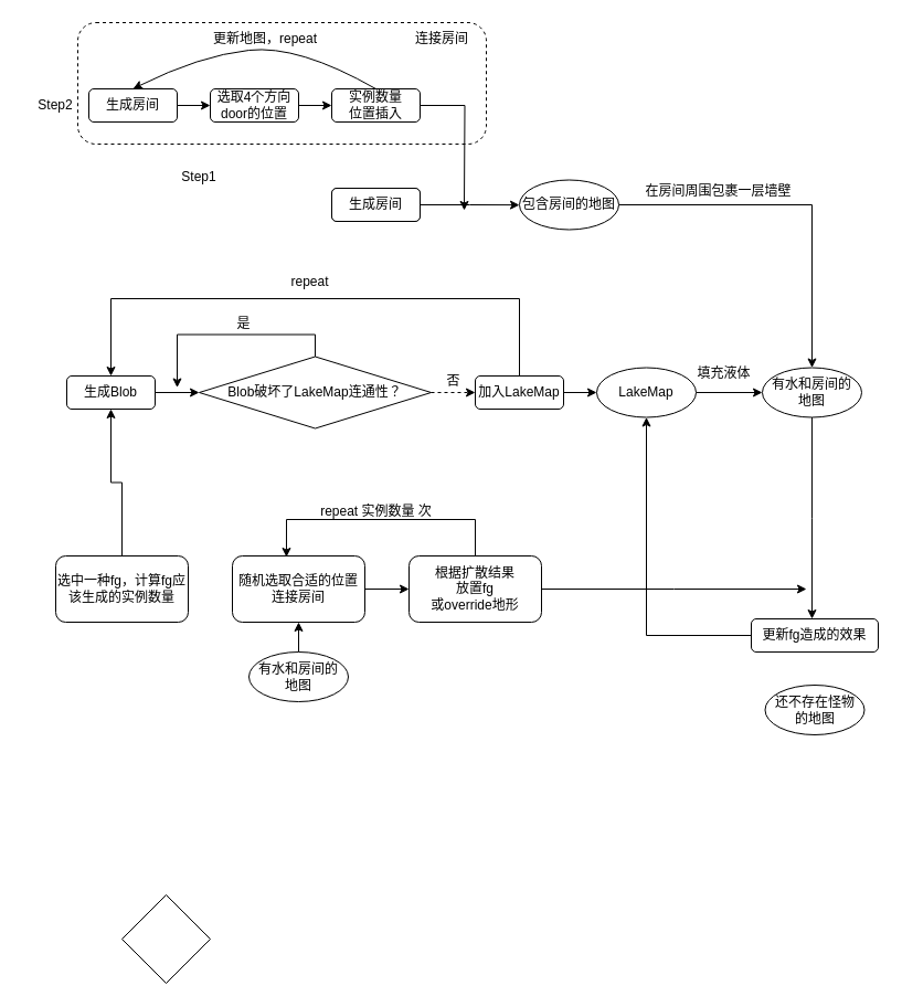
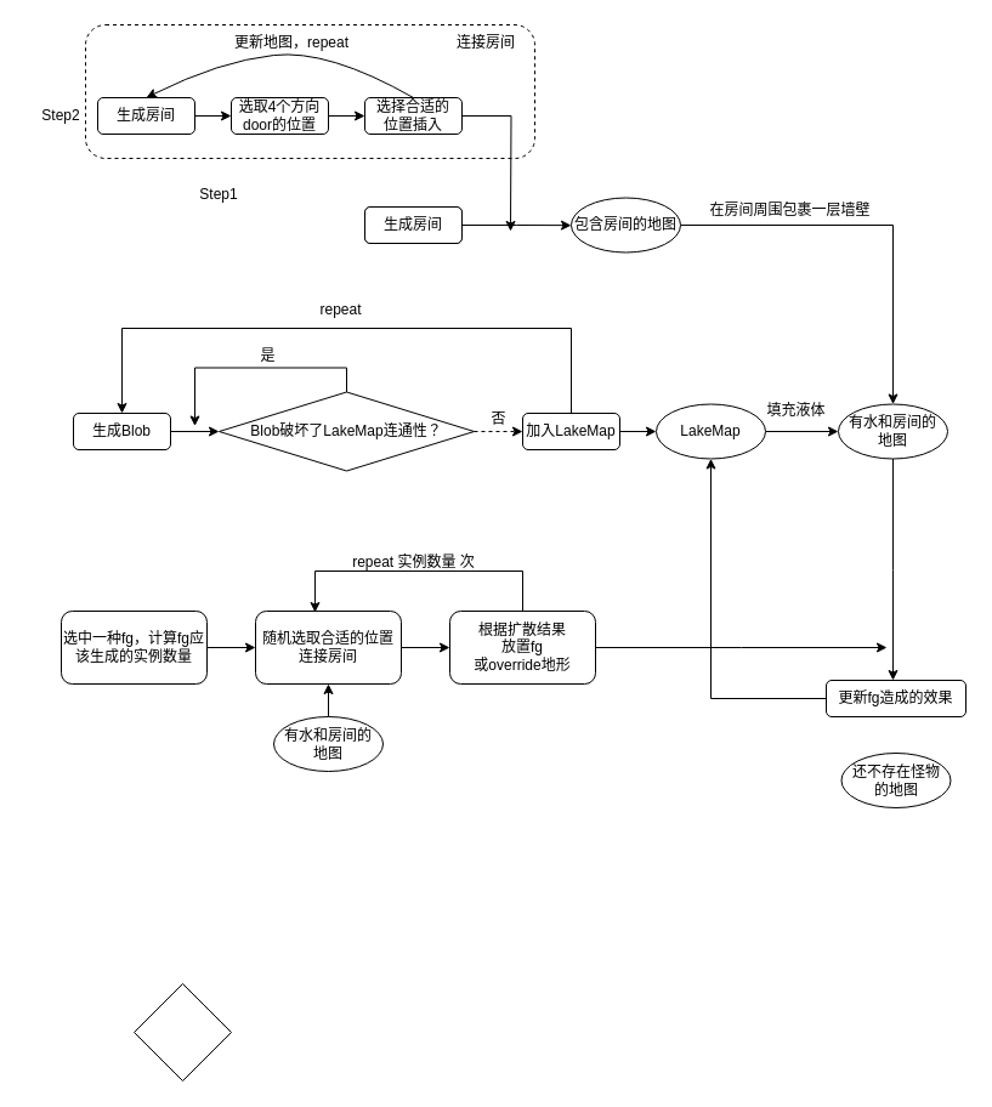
  <mxCell id="0" />
  <mxCell id="1" parent="0" />
  <mxCell id="2" style="edgeStyle=orthogonalEdgeStyle;rounded=0;orthogonalLoop=1;jettySize=auto;html=1;exitX=1;exitY=0.5;exitDx=0;exitDy=0;" parent="1" source="3" edge="1"><mxGeometry relative="1" as="geometry"><mxPoint x="470" y="185.167" as="targetPoint" /></mxGeometry></mxCell>
  <mxCell id="3" value="生成房间" style="rounded=1;whiteSpace=wrap;html=1;" parent="1" vertex="1"><mxGeometry x="300" y="170" width="80" height="30" as="geometry" /></mxCell>
  <mxCell id="4" value="" style="edgeStyle=orthogonalEdgeStyle;rounded=0;orthogonalLoop=1;jettySize=auto;html=1;" parent="1" source="5" target="7" edge="1"><mxGeometry relative="1" as="geometry" /></mxCell>
  <mxCell id="5" value="生成房间" style="rounded=1;whiteSpace=wrap;html=1;" parent="1" vertex="1"><mxGeometry x="80" y="80" width="80" height="30" as="geometry" /></mxCell>
  <mxCell id="6" value="" style="edgeStyle=orthogonalEdgeStyle;rounded=0;orthogonalLoop=1;jettySize=auto;html=1;" parent="1" source="7" target="9" edge="1"><mxGeometry relative="1" as="geometry" /></mxCell>
  <mxCell id="7" value="选取4个方向door的位置" style="rounded=1;whiteSpace=wrap;html=1;" parent="1" vertex="1"><mxGeometry x="190" y="80" width="80" height="30" as="geometry" /></mxCell>
  <mxCell id="8" style="edgeStyle=orthogonalEdgeStyle;rounded=0;orthogonalLoop=1;jettySize=auto;html=1;exitX=1;exitY=0.5;exitDx=0;exitDy=0;" parent="1" source="9" edge="1"><mxGeometry relative="1" as="geometry"><mxPoint x="420" y="190" as="targetPoint" /></mxGeometry></mxCell>
- <mxCell id="9" value="实例数量&lt;div&gt;位置插入&lt;/div&gt;" style="rounded=1;whiteSpace=wrap;html=1;" parent="1" vertex="1"><mxGeometry x="300" y="80" width="80" height="30" as="geometry" /></mxCell>
+ <mxCell id="9" value="选择合适的&lt;div&gt;位置插入&lt;/div&gt;" style="rounded=1;whiteSpace=wrap;html=1;" parent="1" vertex="1"><mxGeometry x="300" y="80" width="80" height="30" as="geometry" /></mxCell>
  <mxCell id="10" value="" style="curved=1;endArrow=classic;html=1;rounded=0;exitX=0.5;exitY=0;exitDx=0;exitDy=0;entryX=0.5;entryY=0;entryDx=0;entryDy=0;" parent="1" source="9" target="5" edge="1"><mxGeometry width="50" height="50" relative="1" as="geometry"><mxPoint x="250" y="30" as="sourcePoint" /><mxPoint x="300" y="-20" as="targetPoint" /><Array as="points"><mxPoint x="270" y="40" /><mxPoint x="180" y="50" /></Array></mxGeometry></mxCell>
  <mxCell id="11" value="更新地图，repeat" style="text;html=1;align=center;verticalAlign=middle;whiteSpace=wrap;rounded=0;" parent="1" vertex="1"><mxGeometry x="170" y="20" width="140" height="30" as="geometry" /></mxCell>
  <mxCell id="12" value="Step1" style="text;html=1;align=center;verticalAlign=middle;whiteSpace=wrap;rounded=0;" parent="1" vertex="1"><mxGeometry x="150" y="145" width="60" height="30" as="geometry" /></mxCell>
  <mxCell id="13" value="Step2" style="text;html=1;align=center;verticalAlign=middle;whiteSpace=wrap;rounded=0;" parent="1" vertex="1"><mxGeometry x="20" y="80" width="60" height="30" as="geometry" /></mxCell>
  <mxCell id="14" value="" style="rounded=1;whiteSpace=wrap;html=1;fillColor=none;dashed=1;" parent="1" vertex="1"><mxGeometry x="70" y="20" width="370" height="110" as="geometry" /></mxCell>
  <mxCell id="15" value="连接房间" style="text;html=1;align=center;verticalAlign=middle;whiteSpace=wrap;rounded=0;" parent="1" vertex="1"><mxGeometry x="370" y="20" width="60" height="30" as="geometry" /></mxCell>
  <mxCell id="16" style="edgeStyle=orthogonalEdgeStyle;rounded=0;orthogonalLoop=1;jettySize=auto;html=1;exitX=1;exitY=0.5;exitDx=0;exitDy=0;" parent="1" source="17" target="33" edge="1"><mxGeometry relative="1" as="geometry" /></mxCell>
  <mxCell id="17" value="包含房间的地图" style="ellipse;whiteSpace=wrap;html=1;" parent="1" vertex="1"><mxGeometry x="470" y="162.5" width="90" height="45" as="geometry" /></mxCell>
  <mxCell id="18" value="" style="edgeStyle=orthogonalEdgeStyle;rounded=0;orthogonalLoop=1;jettySize=auto;html=1;" parent="1" source="19" target="23" edge="1"><mxGeometry relative="1" as="geometry" /></mxCell>
  <mxCell id="19" value="生成Blob" style="rounded=1;whiteSpace=wrap;html=1;" parent="1" vertex="1"><mxGeometry x="60" y="340" width="80" height="30" as="geometry" /></mxCell>
  <mxCell id="20" value="生成房间" style="rounded=1;whiteSpace=wrap;html=1;" parent="1" vertex="1"><mxGeometry x="300" y="170" width="80" height="30" as="geometry" /></mxCell>
  <mxCell id="21" style="edgeStyle=orthogonalEdgeStyle;rounded=0;orthogonalLoop=1;jettySize=auto;html=1;exitX=0.5;exitY=0;exitDx=0;exitDy=0;" parent="1" source="23" edge="1"><mxGeometry relative="1" as="geometry"><mxPoint x="160" y="350" as="targetPoint" /></mxGeometry></mxCell>
  <mxCell id="22" value="" style="edgeStyle=orthogonalEdgeStyle;rounded=0;orthogonalLoop=1;jettySize=auto;html=1;dashed=1;" parent="1" source="23" target="27" edge="1"><mxGeometry relative="1" as="geometry" /></mxCell>
  <mxCell id="23" value="Blob破坏了LakeMap连通性？" style="rhombus;whiteSpace=wrap;html=1;" parent="1" vertex="1"><mxGeometry x="180" y="322.5" width="210" height="65" as="geometry" /></mxCell>
  <mxCell id="24" value="是" style="text;html=1;align=center;verticalAlign=middle;resizable=0;points=[];autosize=1;strokeColor=none;fillColor=none;" parent="1" vertex="1"><mxGeometry x="200" y="278" width="40" height="30" as="geometry" /></mxCell>
  <mxCell id="25" style="edgeStyle=orthogonalEdgeStyle;rounded=0;orthogonalLoop=1;jettySize=auto;html=1;exitX=0.5;exitY=0;exitDx=0;exitDy=0;entryX=0.5;entryY=0;entryDx=0;entryDy=0;" parent="1" source="27" target="19" edge="1"><mxGeometry relative="1" as="geometry"><Array as="points"><mxPoint x="470" y="270" /><mxPoint x="100" y="270" /></Array></mxGeometry></mxCell>
  <mxCell id="26" value="" style="edgeStyle=orthogonalEdgeStyle;rounded=0;orthogonalLoop=1;jettySize=auto;html=1;" parent="1" source="27" target="31" edge="1"><mxGeometry relative="1" as="geometry" /></mxCell>
  <mxCell id="27" value="加入LakeMap" style="rounded=1;whiteSpace=wrap;html=1;" parent="1" vertex="1"><mxGeometry x="430" y="340" width="80" height="30" as="geometry" /></mxCell>
  <mxCell id="28" value="否" style="text;html=1;align=center;verticalAlign=middle;resizable=0;points=[];autosize=1;strokeColor=none;fillColor=none;" parent="1" vertex="1"><mxGeometry x="390" y="330" width="40" height="30" as="geometry" /></mxCell>
  <mxCell id="29" value="repeat" style="text;html=1;align=center;verticalAlign=middle;resizable=0;points=[];autosize=1;strokeColor=none;fillColor=none;" parent="1" vertex="1"><mxGeometry x="250" y="240" width="60" height="30" as="geometry" /></mxCell>
  <mxCell id="30" value="" style="edgeStyle=orthogonalEdgeStyle;rounded=0;orthogonalLoop=1;jettySize=auto;html=1;" parent="1" source="31" target="33" edge="1"><mxGeometry relative="1" as="geometry" /></mxCell>
  <mxCell id="31" value="LakeMap" style="ellipse;whiteSpace=wrap;html=1;" parent="1" vertex="1"><mxGeometry x="540" y="332.5" width="90" height="45" as="geometry" /></mxCell>
  <mxCell id="32" style="edgeStyle=orthogonalEdgeStyle;rounded=0;orthogonalLoop=1;jettySize=auto;html=1;exitX=0.5;exitY=1;exitDx=0;exitDy=0;" parent="1" source="33" edge="1"><mxGeometry relative="1" as="geometry"><mxPoint x="735" y="560" as="targetPoint" /></mxGeometry></mxCell>
  <mxCell id="33" value="有水和房间的&lt;div&gt;地图&lt;/div&gt;" style="ellipse;whiteSpace=wrap;html=1;" parent="1" vertex="1"><mxGeometry x="690" y="332.5" width="90" height="45" as="geometry" /></mxCell>
  <mxCell id="34" value="在房间周围包裹一层墙壁" style="text;html=1;align=center;verticalAlign=middle;resizable=0;points=[];autosize=1;strokeColor=none;fillColor=none;" parent="1" vertex="1"><mxGeometry x="570" y="158" width="160" height="30" as="geometry" /></mxCell>
  <mxCell id="35" value="填充液体" style="text;html=1;align=center;verticalAlign=middle;resizable=0;points=[];autosize=1;strokeColor=none;fillColor=none;" parent="1" vertex="1"><mxGeometry x="620" y="322.5" width="70" height="30" as="geometry" /></mxCell>
  <mxCell id="36" value="" style="edgeStyle=orthogonalEdgeStyle;rounded=0;orthogonalLoop=1;jettySize=auto;html=1;" parent="1" source="37" target="41" edge="1"><mxGeometry relative="1" as="geometry" /></mxCell>
  <mxCell id="37" value="有水和房间的&lt;div&gt;地图&lt;/div&gt;" style="ellipse;whiteSpace=wrap;html=1;" parent="1" vertex="1"><mxGeometry x="225" y="590" width="90" height="45" as="geometry" /></mxCell>
- <mxCell id="38" value="" style="edgeStyle=orthogonalEdgeStyle;rounded=0;orthogonalLoop=1;jettySize=auto;html=1;" parent="1" source="39" target="19" edge="1"><mxGeometry relative="1" as="geometry" /></mxCell>
+ <mxCell id="38" value="" style="edgeStyle=orthogonalEdgeStyle;rounded=0;orthogonalLoop=1;jettySize=auto;html=1;" parent="1" source="39" target="41" edge="1"><mxGeometry relative="1" as="geometry" /></mxCell>
  <mxCell id="39" value="选中一种fg，计算fg应该生成的实例数量" style="rounded=1;whiteSpace=wrap;html=1;" parent="1" vertex="1"><mxGeometry x="50" y="503" width="120" height="60" as="geometry" /></mxCell>
  <mxCell id="40" value="" style="edgeStyle=orthogonalEdgeStyle;rounded=0;orthogonalLoop=1;jettySize=auto;html=1;" parent="1" source="41" target="43" edge="1"><mxGeometry relative="1" as="geometry" /></mxCell>
  <mxCell id="41" value="随机选取合适的位置&lt;div&gt;连接房间&lt;/div&gt;" style="rounded=1;whiteSpace=wrap;html=1;" parent="1" vertex="1"><mxGeometry x="210" y="503" width="120" height="60" as="geometry" /></mxCell>
  <mxCell id="42" style="edgeStyle=orthogonalEdgeStyle;rounded=0;orthogonalLoop=1;jettySize=auto;html=1;exitX=1;exitY=0.5;exitDx=0;exitDy=0;" parent="1" source="43" edge="1"><mxGeometry relative="1" as="geometry"><mxPoint x="730" y="533" as="targetPoint" /></mxGeometry></mxCell>
  <mxCell id="43" value="根据扩散结果&lt;div&gt;放置fg&lt;/div&gt;&lt;div&gt;或override地形&lt;/div&gt;" style="rounded=1;whiteSpace=wrap;html=1;" parent="1" vertex="1"><mxGeometry x="370" y="503" width="120" height="60" as="geometry" /></mxCell>
  <mxCell id="44" style="edgeStyle=orthogonalEdgeStyle;rounded=0;orthogonalLoop=1;jettySize=auto;html=1;exitX=0.5;exitY=0;exitDx=0;exitDy=0;entryX=0.408;entryY=0.017;entryDx=0;entryDy=0;entryPerimeter=0;" parent="1" source="43" target="41" edge="1"><mxGeometry relative="1" as="geometry"><Array as="points"><mxPoint x="430" y="470" /><mxPoint x="259" y="470" /></Array></mxGeometry></mxCell>
  <mxCell id="45" value="repeat 实例数量 次" style="text;html=1;align=center;verticalAlign=middle;resizable=0;points=[];autosize=1;strokeColor=none;fillColor=none;" parent="1" vertex="1"><mxGeometry x="280" y="448" width="120" height="30" as="geometry" /></mxCell>
  <mxCell id="46" value="" style="edgeStyle=orthogonalEdgeStyle;rounded=0;orthogonalLoop=1;jettySize=auto;html=1;" parent="1" source="47" target="31" edge="1"><mxGeometry relative="1" as="geometry" /></mxCell>
  <mxCell id="47" value="更新fg造成的效果" style="rounded=1;whiteSpace=wrap;html=1;" parent="1" vertex="1"><mxGeometry x="680" y="560" width="115" height="30" as="geometry" /></mxCell>
  <mxCell id="48" value="还不存在怪物&lt;div&gt;的地图&lt;/div&gt;" style="ellipse;whiteSpace=wrap;html=1;" parent="1" vertex="1"><mxGeometry x="692.5" y="620" width="90" height="45" as="geometry" /></mxCell>
  <mxCell id="49" value="" style="rhombus;whiteSpace=wrap;html=1;" vertex="1" parent="1"><mxGeometry x="110" y="810" width="80" height="80" as="geometry" /></mxCell>
